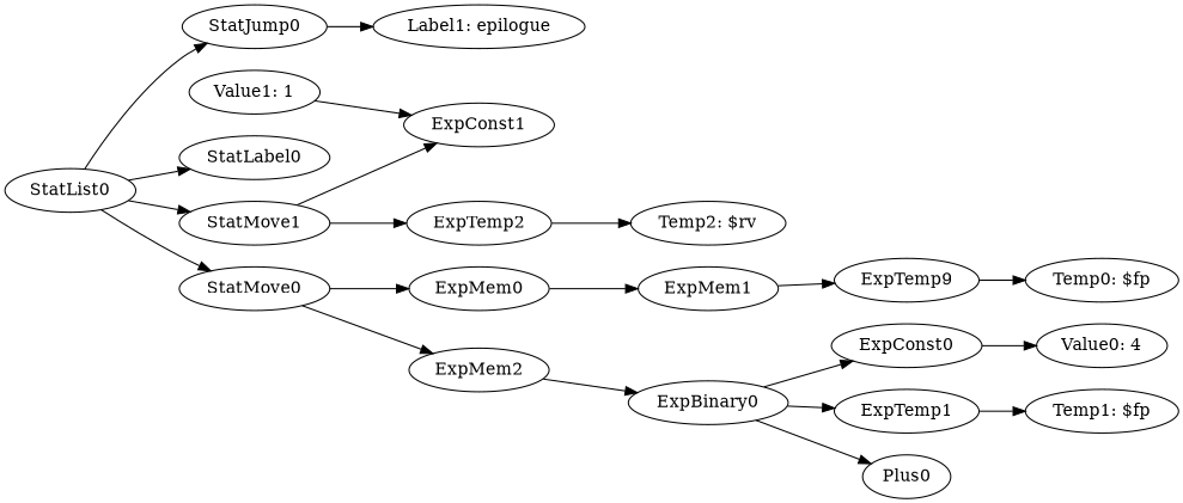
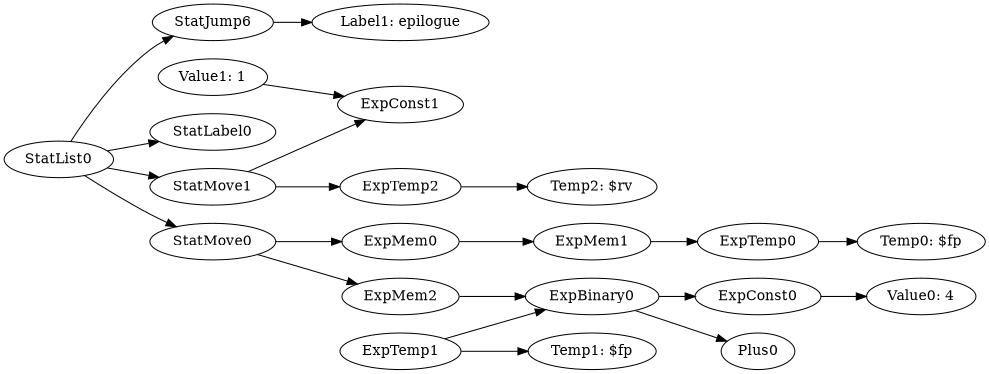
  digraph {
    ordering=out
    rankdir=LR
-   StatJump0
+   StatJump0 [label=StatJump6]
    "Label1: epilogue"
    "Value1: 1"
    ExpConst1
    StatMove1
    ExpTemp2
    "Temp2: $rv"
    ExpMem0
    ExpMem1
-   ExpTemp0 [label=ExpTemp9]
+   ExpTemp0
    "Temp0: $fp"
    ExpMem2
    ExpBinary0
    ExpConst0
    ExpTemp1
    Plus0
    "Value0: 4"
    "Temp1: $fp"
    StatList0
    StatLabel0
    StatMove0
    StatJump0 -> "Label1: epilogue"
    "Value1: 1" -> ExpConst1
    StatMove1 -> ExpConst1
    StatMove1 -> ExpTemp2
    ExpTemp2 -> "Temp2: $rv"
    ExpMem0 -> ExpMem1
    ExpMem1 -> ExpTemp0
    ExpTemp0 -> "Temp0: $fp"
    ExpMem2 -> ExpBinary0
    ExpBinary0 -> ExpConst0
-   ExpBinary0 -> ExpTemp1
+   ExpTemp1 -> ExpBinary0
    ExpBinary0 -> Plus0
    ExpConst0 -> "Value0: 4"
    ExpTemp1 -> "Temp1: $fp"
    StatList0 -> StatJump0
    StatList0 -> StatMove1
    StatList0 -> StatLabel0
    StatList0 -> StatMove0
    StatMove0 -> ExpMem0
    StatMove0 -> ExpMem2
  }
